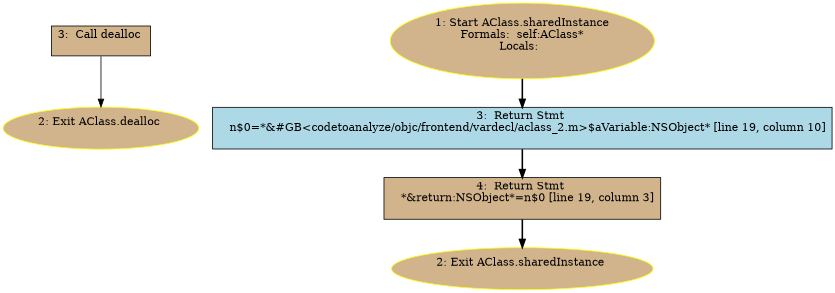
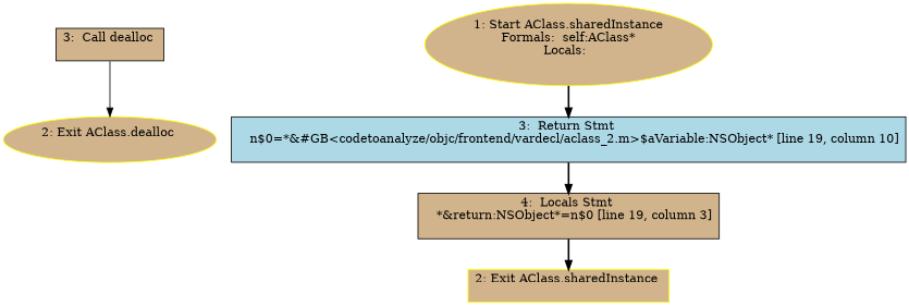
  digraph {
    node [fillcolor=tan style=filled]
    edge [style=bold]
    n1 [label="3:  Call dealloc \n  " shape=box]
    n2 [color=yellow label="2: Exit AClass.dealloc \n  "]
    n3 [color=yellow label="1: Start AClass.sharedInstance\nFormals:  self:AClass*\nLocals:  \n  "]
    n4 [fillcolor=lightblue label="3:  Return Stmt \n   n$0=*&#GB<codetoanalyze/objc/frontend/vardecl/aclass_2.m>$aVariable:NSObject* [line 19, column 10]\n " shape=box]
-   n5 [label="4:  Return Stmt \n   *&return:NSObject*=n$0 [line 19, column 3]\n " shape=box]
-   n6 [color=yellow label="2: Exit AClass.sharedInstance \n  "]
+   n5 [label="4:  Locals Stmt \n   *&return:NSObject*=n$0 [line 19, column 3]\n " shape=box]
+   n6 [color=yellow label="2: Exit AClass.sharedInstance \n  " shape=box]
    n1 -> n2 [style=solid]
    n3 -> n4
    n4 -> n5
    n5 -> n6
  }
